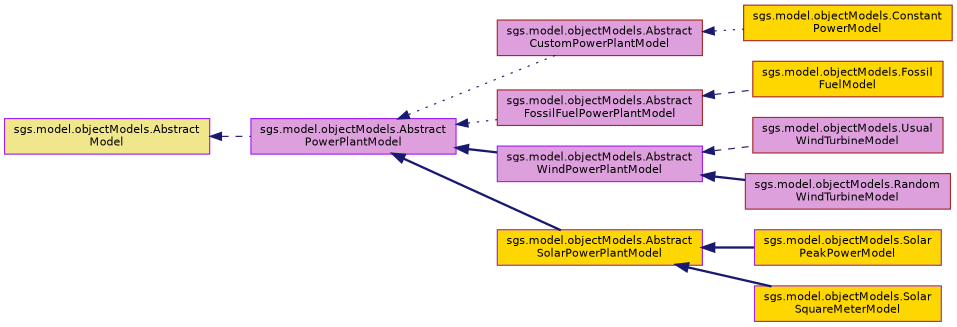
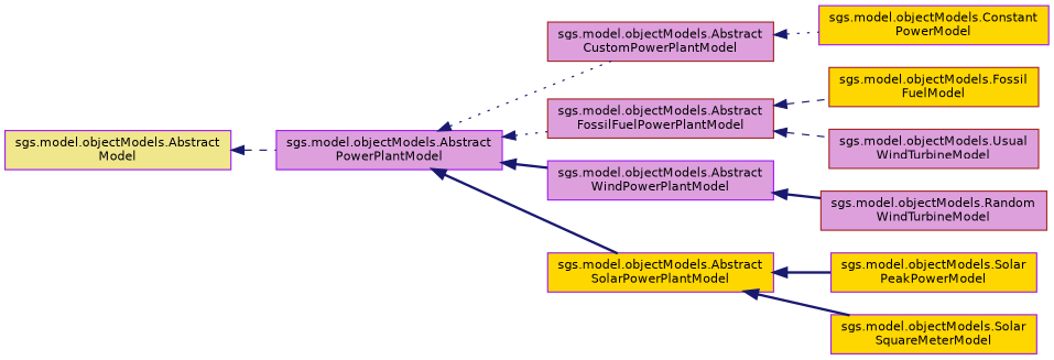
  digraph {
    rankdir=LR
    node [color=purple fillcolor=plum fontname=Helvetica fontsize=10 shape=record style=filled]
    edge [color=midnightblue dir=back fontname=Helvetica fontsize=10 labelfontname=Helvetica labelfontsize=10 style=bold]
    n1 [fontcolor=black height=0.2 label="sgs.model.objectModels.Abstract\lPowerPlantModel" width=0.4]
    n2 [color=brown height=0.2 label="sgs.model.objectModels.Abstract\lCustomPowerPlantModel" width=0.4]
    n3 [color=brown height=0.2 label="sgs.model.objectModels.Abstract\lFossilFuelPowerPlantModel" width=0.4]
    n4 [fillcolor=gold height=0.2 label="sgs.model.objectModels.Abstract\lSolarPowerPlantModel" width=0.4]
    n5 [height=0.2 label="sgs.model.objectModels.Abstract\lWindPowerPlantModel" width=0.4]
-   n6 [color=brown fillcolor=gold height=0.2 label="sgs.model.objectModels.Constant\lPowerModel" width=0.4]
+   n6 [fillcolor=gold height=0.2 label="sgs.model.objectModels.Constant\lPowerModel" width=0.4]
    n7 [color=brown fillcolor=gold height=0.2 label="sgs.model.objectModels.Fossil\lFuelModel" width=0.4]
    n8 [fillcolor=gold height=0.2 label="sgs.model.objectModels.Solar\lPeakPowerModel" width=0.4]
    n9 [fillcolor=gold height=0.2 label="sgs.model.objectModels.Solar\lSquareMeterModel" width=0.4]
    n10 [color=brown height=0.2 label="sgs.model.objectModels.Random\lWindTurbineModel" width=0.4]
    n11 [color=brown height=0.2 label="sgs.model.objectModels.Usual\lWindTurbineModel" width=0.4]
    n12 [fillcolor=khaki height=0.2 label="sgs.model.objectModels.Abstract\lModel" width=0.4]
    n1 -> n2 [style=dotted]
    n1 -> n3 [style=dotted]
    n1 -> n4
    n1 -> n5
    n2 -> n6 [style=dotted]
    n3 -> n7 [style=dashed]
    n4 -> n8
    n4 -> n9
    n5 -> n10
-   n5 -> n11 [style=dashed]
+   n3 -> n11 [style=dashed]
    n12 -> n1 [style=dashed]
  }
